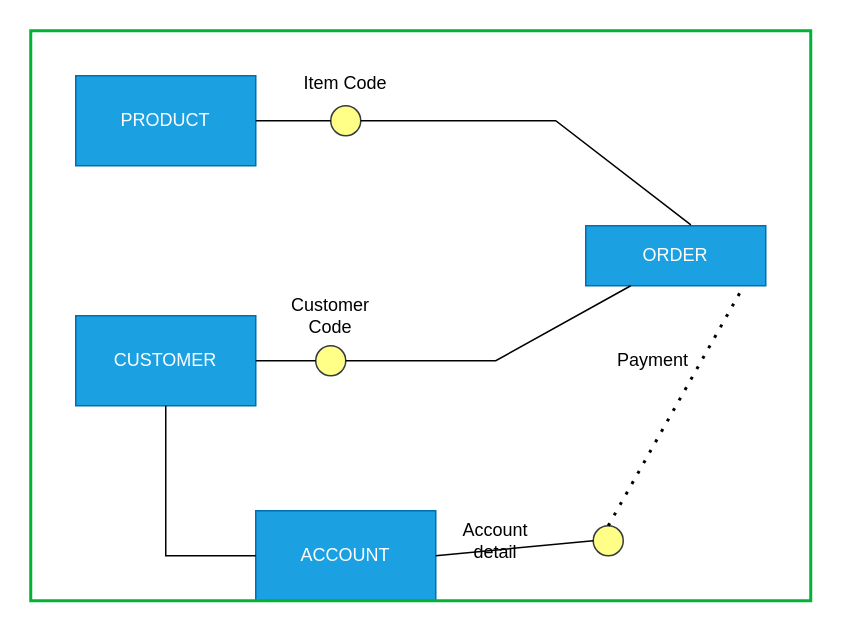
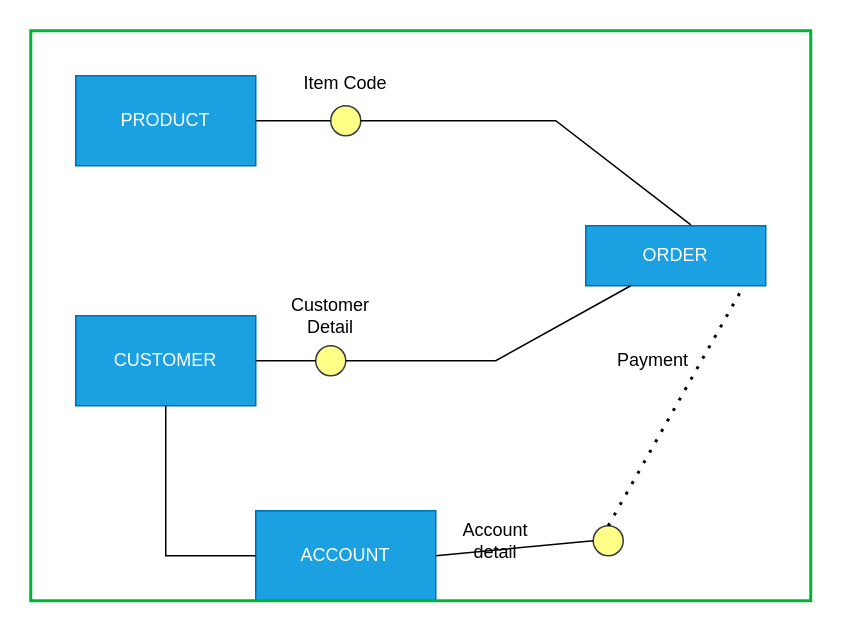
  <mxCell id="0" />
  <mxCell id="1" parent="0" />
  <mxCell id="2" value="PRODUCT" style="rounded=0;whiteSpace=wrap;html=1;fillColor=#1ba1e2;fontColor=#ffffff;strokeColor=#006EAF;" vertex="1" parent="1"><mxGeometry x="50" y="50" width="120" height="60" as="geometry" /></mxCell>
  <mxCell id="3" value="ORDER" style="rounded=0;whiteSpace=wrap;html=1;fillColor=#1ba1e2;fontColor=#ffffff;strokeColor=#006EAF;" vertex="1" parent="1"><mxGeometry x="390" y="150" width="120" height="40" as="geometry" /></mxCell>
  <mxCell id="4" value="CUSTOMER" style="rounded=0;whiteSpace=wrap;html=1;fillColor=#1ba1e2;fontColor=#ffffff;strokeColor=#006EAF;" vertex="1" parent="1"><mxGeometry x="50" y="210" width="120" height="60" as="geometry" /></mxCell>
  <mxCell id="5" value="ACCOUNT" style="rounded=0;whiteSpace=wrap;html=1;fillColor=#1ba1e2;fontColor=#ffffff;strokeColor=#006EAF;" vertex="1" parent="1"><mxGeometry x="170" y="340" width="120" height="60" as="geometry" /></mxCell>
  <mxCell id="6" value="" style="ellipse;whiteSpace=wrap;html=1;aspect=fixed;fillColor=#ffff88;strokeColor=#36393d;" vertex="1" parent="1"><mxGeometry x="220" y="70" width="20" height="20" as="geometry" /></mxCell>
  <mxCell id="7" value="" style="ellipse;whiteSpace=wrap;html=1;aspect=fixed;fillColor=#ffff88;strokeColor=#36393d;" vertex="1" parent="1"><mxGeometry x="210" y="230" width="20" height="20" as="geometry" /></mxCell>
  <mxCell id="8" value="" style="ellipse;whiteSpace=wrap;html=1;aspect=fixed;fillColor=#ffff88;strokeColor=#36393d;" vertex="1" parent="1"><mxGeometry x="395" y="350" width="20" height="20" as="geometry" /></mxCell>
  <mxCell id="9" value="" style="endArrow=none;html=1;rounded=0;entryX=0;entryY=0.5;entryDx=0;entryDy=0;" edge="1" parent="1" target="6"><mxGeometry width="50" height="50" relative="1" as="geometry"><mxPoint x="170" y="80" as="sourcePoint" /><mxPoint x="220" y="30" as="targetPoint" /></mxGeometry></mxCell>
  <mxCell id="10" value="" style="endArrow=none;html=1;rounded=0;exitX=1;exitY=0.5;exitDx=0;exitDy=0;entryX=0.584;entryY=-0.014;entryDx=0;entryDy=0;entryPerimeter=0;" edge="1" parent="1" source="6" target="3"><mxGeometry width="50" height="50" relative="1" as="geometry"><mxPoint x="260" y="120" as="sourcePoint" /><mxPoint x="310" y="70" as="targetPoint" /><Array as="points"><mxPoint x="370" y="80" /></Array></mxGeometry></mxCell>
  <mxCell id="11" value="" style="endArrow=none;dashed=1;html=1;dashPattern=1 3;strokeWidth=2;rounded=0;exitX=0.5;exitY=0;exitDx=0;exitDy=0;entryX=0.862;entryY=1.086;entryDx=0;entryDy=0;entryPerimeter=0;" edge="1" parent="1" source="8" target="3"><mxGeometry width="50" height="50" relative="1" as="geometry"><mxPoint x="330" y="260" as="sourcePoint" /><mxPoint x="380" y="210" as="targetPoint" /></mxGeometry></mxCell>
  <mxCell id="12" value="" style="endArrow=none;html=1;rounded=0;exitX=0;exitY=0.5;exitDx=0;exitDy=0;" edge="1" parent="1" source="5"><mxGeometry width="50" height="50" relative="1" as="geometry"><mxPoint x="60" y="320" as="sourcePoint" /><mxPoint x="110" y="270" as="targetPoint" /><Array as="points"><mxPoint x="110" y="370" /></Array></mxGeometry></mxCell>
  <mxCell id="13" value="" style="endArrow=none;html=1;rounded=0;entryX=0;entryY=0.5;entryDx=0;entryDy=0;" edge="1" parent="1" target="7"><mxGeometry width="50" height="50" relative="1" as="geometry"><mxPoint x="170" y="240" as="sourcePoint" /><mxPoint x="220" y="190" as="targetPoint" /></mxGeometry></mxCell>
  <mxCell id="14" value="" style="endArrow=none;html=1;rounded=0;exitX=1;exitY=0.5;exitDx=0;exitDy=0;entryX=0.25;entryY=1;entryDx=0;entryDy=0;" edge="1" parent="1" source="7" target="3"><mxGeometry width="50" height="50" relative="1" as="geometry"><mxPoint x="190" y="250" as="sourcePoint" /><mxPoint x="240" y="200" as="targetPoint" /><Array as="points"><mxPoint x="260" y="240" /><mxPoint x="330" y="240" /></Array></mxGeometry></mxCell>
  <mxCell id="15" value="Item Code" style="text;html=1;align=center;verticalAlign=middle;whiteSpace=wrap;rounded=0;" vertex="1" parent="1"><mxGeometry x="200" y="40" width="60" height="30" as="geometry" /></mxCell>
  <mxCell id="16" value="Payment" style="text;html=1;align=center;verticalAlign=middle;whiteSpace=wrap;rounded=0;" vertex="1" parent="1"><mxGeometry x="405" y="225" width="60" height="30" as="geometry" /></mxCell>
  <mxCell id="17" value="" style="endArrow=none;html=1;rounded=0;entryX=0;entryY=0.5;entryDx=0;entryDy=0;" edge="1" parent="1" target="8"><mxGeometry width="50" height="50" relative="1" as="geometry"><mxPoint x="290" y="370" as="sourcePoint" /><mxPoint x="340" y="320" as="targetPoint" /></mxGeometry></mxCell>
  <mxCell id="18" value="Account detail" style="text;html=1;align=center;verticalAlign=middle;whiteSpace=wrap;rounded=0;" vertex="1" parent="1"><mxGeometry x="300" y="345" width="60" height="30" as="geometry" /></mxCell>
- <mxCell id="19" value="Customer Code" style="text;html=1;align=center;verticalAlign=middle;whiteSpace=wrap;rounded=0;" vertex="1" parent="1"><mxGeometry x="190" y="195" width="60" height="30" as="geometry" /></mxCell>
+ <mxCell id="19" value="Customer Detail" style="text;html=1;align=center;verticalAlign=middle;whiteSpace=wrap;rounded=0;" vertex="1" parent="1"><mxGeometry x="190" y="195" width="60" height="30" as="geometry" /></mxCell>
  <mxCell id="20" value="" style="rounded=0;whiteSpace=wrap;html=1;fillColor=none;strokeColor=#00B336;strokeWidth=2;" vertex="1" parent="1"><mxGeometry x="20" y="20" width="520" height="380" as="geometry" /></mxCell>
